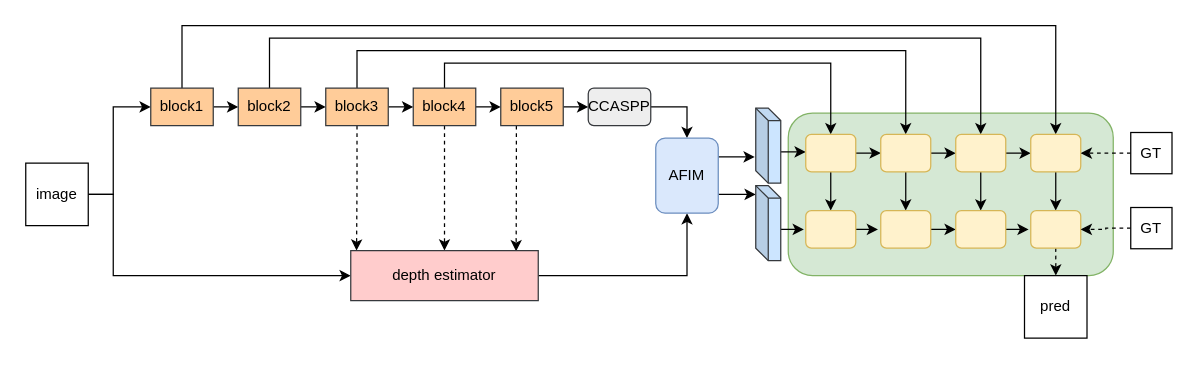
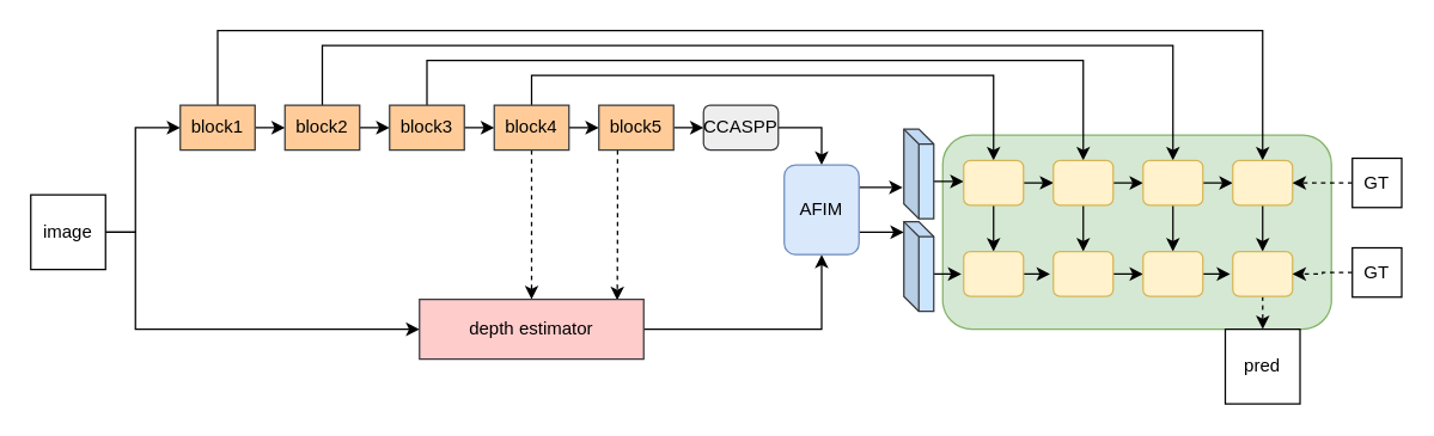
  <mxCell id="0" />
  <mxCell id="1" parent="0" />
  <mxCell id="2" value="" style="rounded=1;whiteSpace=wrap;html=1;fillColor=#d5e8d4;strokeColor=#82b366;" vertex="1" parent="1"><mxGeometry x="630" y="90" width="260" height="130" as="geometry" /></mxCell>
  <mxCell id="3" style="edgeStyle=orthogonalEdgeStyle;rounded=0;orthogonalLoop=1;jettySize=auto;html=1;exitX=1;exitY=0.5;exitDx=0;exitDy=0;entryX=0;entryY=0.5;entryDx=0;entryDy=0;" edge="1" parent="1" source="5" target="25"><mxGeometry relative="1" as="geometry"><Array as="points"><mxPoint x="90" y="155" /><mxPoint x="90" y="220" /></Array></mxGeometry></mxCell>
  <mxCell id="4" style="edgeStyle=orthogonalEdgeStyle;rounded=0;orthogonalLoop=1;jettySize=auto;html=1;exitX=1;exitY=0.5;exitDx=0;exitDy=0;entryX=0;entryY=0.5;entryDx=0;entryDy=0;" edge="1" parent="1" source="5" target="8"><mxGeometry relative="1" as="geometry"><Array as="points"><mxPoint x="90" y="155" /><mxPoint x="90" y="85" /></Array></mxGeometry></mxCell>
  <mxCell id="5" value="image" style="whiteSpace=wrap;html=1;aspect=fixed;" vertex="1" parent="1"><mxGeometry x="20" y="130" width="50" height="50" as="geometry" /></mxCell>
  <mxCell id="6" style="edgeStyle=orthogonalEdgeStyle;rounded=0;orthogonalLoop=1;jettySize=auto;html=1;exitX=1;exitY=0.5;exitDx=0;exitDy=0;entryX=0;entryY=0.5;entryDx=0;entryDy=0;" edge="1" parent="1" source="8" target="11"><mxGeometry relative="1" as="geometry" /></mxCell>
  <mxCell id="7" style="edgeStyle=orthogonalEdgeStyle;rounded=0;orthogonalLoop=1;jettySize=auto;html=1;exitX=0.5;exitY=0;exitDx=0;exitDy=0;entryX=0.5;entryY=0;entryDx=0;entryDy=0;" edge="1" parent="1" source="8" target="43"><mxGeometry relative="1" as="geometry"><Array as="points"><mxPoint x="145" y="20" /><mxPoint x="844" y="20" /></Array></mxGeometry></mxCell>
  <mxCell id="8" value="block1" style="rounded=0;whiteSpace=wrap;html=1;fillColor=#ffcc99;strokeColor=#36393d;" vertex="1" parent="1"><mxGeometry x="120" y="70" width="50" height="30" as="geometry" /></mxCell>
  <mxCell id="9" style="edgeStyle=orthogonalEdgeStyle;rounded=0;orthogonalLoop=1;jettySize=auto;html=1;exitX=1;exitY=0.5;exitDx=0;exitDy=0;entryX=0;entryY=0.5;entryDx=0;entryDy=0;" edge="1" parent="1" source="11" target="19"><mxGeometry relative="1" as="geometry" /></mxCell>
  <mxCell id="10" style="edgeStyle=orthogonalEdgeStyle;rounded=0;orthogonalLoop=1;jettySize=auto;html=1;exitX=0.5;exitY=0;exitDx=0;exitDy=0;entryX=0.5;entryY=0;entryDx=0;entryDy=0;" edge="1" parent="1" source="11" target="41"><mxGeometry relative="1" as="geometry"><Array as="points"><mxPoint x="215" y="30" /><mxPoint x="784" y="30" /></Array></mxGeometry></mxCell>
  <mxCell id="11" value="&lt;font face=&quot;helvetica&quot;&gt;block2&lt;/font&gt;" style="rounded=0;whiteSpace=wrap;html=1;fillColor=#ffcc99;strokeColor=#36393d;" vertex="1" parent="1"><mxGeometry x="190" y="70" width="50" height="30" as="geometry" /></mxCell>
  <mxCell id="12" style="edgeStyle=orthogonalEdgeStyle;rounded=0;orthogonalLoop=1;jettySize=auto;html=1;exitX=1;exitY=0.5;exitDx=0;exitDy=0;entryX=0;entryY=0.5;entryDx=0;entryDy=0;" edge="1" parent="1" source="15" target="23"><mxGeometry relative="1" as="geometry" /></mxCell>
  <mxCell id="13" style="edgeStyle=orthogonalEdgeStyle;rounded=0;orthogonalLoop=1;jettySize=auto;html=1;exitX=0.5;exitY=1;exitDx=0;exitDy=0;entryX=0.5;entryY=0;entryDx=0;entryDy=0;dashed=1;" edge="1" parent="1" source="15" target="25"><mxGeometry relative="1" as="geometry" /></mxCell>
  <mxCell id="14" style="edgeStyle=orthogonalEdgeStyle;rounded=0;orthogonalLoop=1;jettySize=auto;html=1;exitX=0.5;exitY=0;exitDx=0;exitDy=0;entryX=0.5;entryY=0;entryDx=0;entryDy=0;" edge="1" parent="1" source="15" target="35"><mxGeometry relative="1" as="geometry" /></mxCell>
  <mxCell id="15" value="block4" style="rounded=0;whiteSpace=wrap;html=1;fillColor=#ffcc99;strokeColor=#36393d;" vertex="1" parent="1"><mxGeometry x="330" y="70" width="50" height="30" as="geometry" /></mxCell>
  <mxCell id="16" style="edgeStyle=orthogonalEdgeStyle;rounded=0;orthogonalLoop=1;jettySize=auto;html=1;exitX=1;exitY=0.5;exitDx=0;exitDy=0;entryX=0;entryY=0.5;entryDx=0;entryDy=0;" edge="1" parent="1" source="19" target="15"><mxGeometry relative="1" as="geometry" /></mxCell>
- <mxCell id="17" style="edgeStyle=orthogonalEdgeStyle;rounded=0;orthogonalLoop=1;jettySize=auto;html=1;exitX=0.5;exitY=1;exitDx=0;exitDy=0;entryX=0.031;entryY=0;entryDx=0;entryDy=0;entryPerimeter=0;dashed=1;" edge="1" parent="1" source="19" target="25"><mxGeometry relative="1" as="geometry" /></mxCell>
  <mxCell id="18" style="edgeStyle=orthogonalEdgeStyle;rounded=0;orthogonalLoop=1;jettySize=auto;html=1;exitX=0.5;exitY=0;exitDx=0;exitDy=0;entryX=0.5;entryY=0;entryDx=0;entryDy=0;" edge="1" parent="1" source="19" target="38"><mxGeometry relative="1" as="geometry"><Array as="points"><mxPoint x="285" y="40" /><mxPoint x="724" y="40" /></Array></mxGeometry></mxCell>
  <mxCell id="19" value="block3" style="rounded=0;whiteSpace=wrap;html=1;fillColor=#ffcc99;strokeColor=#36393d;" vertex="1" parent="1"><mxGeometry x="260" y="70" width="50" height="30" as="geometry" /></mxCell>
  <mxCell id="20" style="edgeStyle=orthogonalEdgeStyle;rounded=0;orthogonalLoop=1;jettySize=auto;html=1;exitX=0.25;exitY=1;exitDx=0;exitDy=0;entryX=0.882;entryY=0.015;entryDx=0;entryDy=0;entryPerimeter=0;dashed=1;" edge="1" parent="1" source="23" target="25"><mxGeometry relative="1" as="geometry" /></mxCell>
  <mxCell id="21" style="edgeStyle=orthogonalEdgeStyle;rounded=0;orthogonalLoop=1;jettySize=auto;html=1;entryX=0.5;entryY=0;entryDx=0;entryDy=0;exitX=1;exitY=0.5;exitDx=0;exitDy=0;" edge="1" parent="1" source="57" target="28"><mxGeometry relative="1" as="geometry"><mxPoint x="534" y="85" as="sourcePoint" /></mxGeometry></mxCell>
  <mxCell id="22" style="edgeStyle=orthogonalEdgeStyle;rounded=0;orthogonalLoop=1;jettySize=auto;html=1;exitX=1;exitY=0.5;exitDx=0;exitDy=0;entryX=0;entryY=0.5;entryDx=0;entryDy=0;" edge="1" parent="1" source="23" target="57"><mxGeometry relative="1" as="geometry" /></mxCell>
  <mxCell id="23" value="block5" style="rounded=0;whiteSpace=wrap;html=1;fillColor=#ffcc99;strokeColor=#36393d;" vertex="1" parent="1"><mxGeometry x="400" y="70" width="50" height="30" as="geometry" /></mxCell>
  <mxCell id="24" style="edgeStyle=orthogonalEdgeStyle;rounded=0;orthogonalLoop=1;jettySize=auto;html=1;exitX=1;exitY=0.5;exitDx=0;exitDy=0;entryX=0.5;entryY=1;entryDx=0;entryDy=0;" edge="1" parent="1" source="25" target="28"><mxGeometry relative="1" as="geometry" /></mxCell>
  <mxCell id="25" value="depth estimator" style="rounded=0;whiteSpace=wrap;html=1;fillColor=#ffcccc;strokeColor=#36393d;" vertex="1" parent="1"><mxGeometry x="280" y="200" width="150" height="40" as="geometry" /></mxCell>
  <mxCell id="26" style="edgeStyle=orthogonalEdgeStyle;rounded=0;orthogonalLoop=1;jettySize=auto;html=1;exitX=1;exitY=0.25;exitDx=0;exitDy=0;entryX=-0.041;entryY=0.634;entryDx=0;entryDy=0;entryPerimeter=0;" edge="1" parent="1" source="28" target="30"><mxGeometry relative="1" as="geometry" /></mxCell>
  <mxCell id="27" style="edgeStyle=orthogonalEdgeStyle;rounded=0;orthogonalLoop=1;jettySize=auto;html=1;exitX=1;exitY=0.75;exitDx=0;exitDy=0;entryX=0;entryY=0.118;entryDx=0;entryDy=0;entryPerimeter=0;" edge="1" parent="1" source="28" target="32"><mxGeometry relative="1" as="geometry" /></mxCell>
  <mxCell id="28" value="AFIM" style="rounded=1;whiteSpace=wrap;html=1;fillColor=#dae8fc;strokeColor=#6c8ebf;" vertex="1" parent="1"><mxGeometry x="524" y="110" width="50" height="60" as="geometry" /></mxCell>
  <mxCell id="29" style="edgeStyle=orthogonalEdgeStyle;rounded=0;orthogonalLoop=1;jettySize=auto;html=1;exitX=0;exitY=0;exitDx=20;exitDy=35;exitPerimeter=0;" edge="1" parent="1" source="30"><mxGeometry relative="1" as="geometry"><mxPoint x="644" y="121.276" as="targetPoint" /></mxGeometry></mxCell>
  <mxCell id="30" value="" style="shape=cube;whiteSpace=wrap;html=1;boundedLbl=1;backgroundOutline=1;darkOpacity=0.05;darkOpacity2=0.1;size=10;fillColor=#cce5ff;strokeColor=#36393d;" vertex="1" parent="1"><mxGeometry x="604" y="86" width="20" height="60" as="geometry" /></mxCell>
  <mxCell id="31" style="edgeStyle=orthogonalEdgeStyle;rounded=0;orthogonalLoop=1;jettySize=auto;html=1;exitX=0;exitY=0;exitDx=20;exitDy=35;exitPerimeter=0;entryX=-0.037;entryY=0.477;entryDx=0;entryDy=0;entryPerimeter=0;" edge="1" parent="1" source="32" target="45"><mxGeometry relative="1" as="geometry" /></mxCell>
  <mxCell id="32" value="" style="shape=cube;whiteSpace=wrap;html=1;boundedLbl=1;backgroundOutline=1;darkOpacity=0.05;darkOpacity2=0.1;size=10;fillColor=#cce5ff;strokeColor=#36393d;" vertex="1" parent="1"><mxGeometry x="604" y="148" width="20" height="60" as="geometry" /></mxCell>
  <mxCell id="33" style="edgeStyle=orthogonalEdgeStyle;rounded=0;orthogonalLoop=1;jettySize=auto;html=1;exitX=1;exitY=0.5;exitDx=0;exitDy=0;" edge="1" parent="1" source="35"><mxGeometry relative="1" as="geometry"><mxPoint x="704" y="121.966" as="targetPoint" /></mxGeometry></mxCell>
  <mxCell id="34" style="edgeStyle=orthogonalEdgeStyle;rounded=0;orthogonalLoop=1;jettySize=auto;html=1;exitX=0.5;exitY=1;exitDx=0;exitDy=0;entryX=0.5;entryY=0;entryDx=0;entryDy=0;" edge="1" parent="1" source="35" target="45"><mxGeometry relative="1" as="geometry" /></mxCell>
  <mxCell id="35" value="" style="rounded=1;whiteSpace=wrap;html=1;fillColor=#fff2cc;strokeColor=#d6b656;" vertex="1" parent="1"><mxGeometry x="644" y="107" width="40" height="30" as="geometry" /></mxCell>
  <mxCell id="36" style="edgeStyle=orthogonalEdgeStyle;rounded=0;orthogonalLoop=1;jettySize=auto;html=1;exitX=1;exitY=0.5;exitDx=0;exitDy=0;entryX=0;entryY=0.5;entryDx=0;entryDy=0;" edge="1" parent="1" source="38" target="41"><mxGeometry relative="1" as="geometry" /></mxCell>
  <mxCell id="37" style="edgeStyle=orthogonalEdgeStyle;rounded=0;orthogonalLoop=1;jettySize=auto;html=1;exitX=0.5;exitY=1;exitDx=0;exitDy=0;entryX=0.5;entryY=0;entryDx=0;entryDy=0;" edge="1" parent="1" source="38" target="47"><mxGeometry relative="1" as="geometry" /></mxCell>
  <mxCell id="38" value="" style="rounded=1;whiteSpace=wrap;html=1;fillColor=#fff2cc;strokeColor=#d6b656;" vertex="1" parent="1"><mxGeometry x="704" y="107" width="40" height="30" as="geometry" /></mxCell>
  <mxCell id="39" style="edgeStyle=orthogonalEdgeStyle;rounded=0;orthogonalLoop=1;jettySize=auto;html=1;exitX=1;exitY=0.5;exitDx=0;exitDy=0;entryX=0;entryY=0.5;entryDx=0;entryDy=0;" edge="1" parent="1" source="41" target="43"><mxGeometry relative="1" as="geometry" /></mxCell>
  <mxCell id="40" style="edgeStyle=orthogonalEdgeStyle;rounded=0;orthogonalLoop=1;jettySize=auto;html=1;exitX=0.5;exitY=1;exitDx=0;exitDy=0;entryX=0.5;entryY=0;entryDx=0;entryDy=0;" edge="1" parent="1" source="41" target="51"><mxGeometry relative="1" as="geometry" /></mxCell>
  <mxCell id="41" value="" style="rounded=1;whiteSpace=wrap;html=1;fillColor=#fff2cc;strokeColor=#d6b656;" vertex="1" parent="1"><mxGeometry x="764" y="107" width="40" height="30" as="geometry" /></mxCell>
  <mxCell id="42" style="edgeStyle=orthogonalEdgeStyle;rounded=0;orthogonalLoop=1;jettySize=auto;html=1;exitX=0.5;exitY=1;exitDx=0;exitDy=0;entryX=0.5;entryY=0;entryDx=0;entryDy=0;" edge="1" parent="1" source="43" target="49"><mxGeometry relative="1" as="geometry" /></mxCell>
  <mxCell id="43" value="" style="rounded=1;whiteSpace=wrap;html=1;fillColor=#fff2cc;strokeColor=#d6b656;" vertex="1" parent="1"><mxGeometry x="824" y="107" width="40" height="30" as="geometry" /></mxCell>
  <mxCell id="44" style="edgeStyle=orthogonalEdgeStyle;rounded=0;orthogonalLoop=1;jettySize=auto;html=1;exitX=1;exitY=0.5;exitDx=0;exitDy=0;entryX=-0.054;entryY=0.484;entryDx=0;entryDy=0;entryPerimeter=0;" edge="1" parent="1" source="45" target="47"><mxGeometry relative="1" as="geometry" /></mxCell>
  <mxCell id="45" value="" style="rounded=1;whiteSpace=wrap;html=1;fillColor=#fff2cc;strokeColor=#d6b656;" vertex="1" parent="1"><mxGeometry x="644" y="168" width="40" height="30" as="geometry" /></mxCell>
  <mxCell id="46" style="edgeStyle=orthogonalEdgeStyle;rounded=0;orthogonalLoop=1;jettySize=auto;html=1;exitX=1;exitY=0.5;exitDx=0;exitDy=0;entryX=0;entryY=0.5;entryDx=0;entryDy=0;" edge="1" parent="1" source="47" target="51"><mxGeometry relative="1" as="geometry" /></mxCell>
  <mxCell id="47" value="" style="rounded=1;whiteSpace=wrap;html=1;fillColor=#fff2cc;strokeColor=#d6b656;" vertex="1" parent="1"><mxGeometry x="704" y="168" width="40" height="30" as="geometry" /></mxCell>
  <mxCell id="48" style="edgeStyle=orthogonalEdgeStyle;rounded=0;orthogonalLoop=1;jettySize=auto;html=1;exitX=0.5;exitY=1;exitDx=0;exitDy=0;dashed=1;" edge="1" parent="1" source="49"><mxGeometry relative="1" as="geometry"><mxPoint x="844.069" y="220" as="targetPoint" /></mxGeometry></mxCell>
  <mxCell id="49" value="" style="rounded=1;whiteSpace=wrap;html=1;fillColor=#fff2cc;strokeColor=#d6b656;" vertex="1" parent="1"><mxGeometry x="824" y="168" width="40" height="30" as="geometry" /></mxCell>
  <mxCell id="50" style="edgeStyle=orthogonalEdgeStyle;rounded=0;orthogonalLoop=1;jettySize=auto;html=1;exitX=1;exitY=0.5;exitDx=0;exitDy=0;entryX=-0.042;entryY=0.5;entryDx=0;entryDy=0;entryPerimeter=0;" edge="1" parent="1" source="51" target="49"><mxGeometry relative="1" as="geometry" /></mxCell>
  <mxCell id="51" value="" style="rounded=1;whiteSpace=wrap;html=1;fillColor=#fff2cc;strokeColor=#d6b656;" vertex="1" parent="1"><mxGeometry x="764" y="168" width="40" height="30" as="geometry" /></mxCell>
  <mxCell id="52" style="edgeStyle=orthogonalEdgeStyle;rounded=0;orthogonalLoop=1;jettySize=auto;html=1;exitX=0;exitY=0.5;exitDx=0;exitDy=0;entryX=1;entryY=0.5;entryDx=0;entryDy=0;dashed=1;" edge="1" parent="1" source="53" target="43"><mxGeometry relative="1" as="geometry" /></mxCell>
  <mxCell id="53" value="GT" style="whiteSpace=wrap;html=1;aspect=fixed;" vertex="1" parent="1"><mxGeometry x="904" y="105.5" width="33" height="33" as="geometry" /></mxCell>
  <mxCell id="54" style="edgeStyle=orthogonalEdgeStyle;rounded=0;orthogonalLoop=1;jettySize=auto;html=1;exitX=0;exitY=0.5;exitDx=0;exitDy=0;entryX=1;entryY=0.5;entryDx=0;entryDy=0;dashed=1;" edge="1" parent="1" source="55" target="49"><mxGeometry relative="1" as="geometry" /></mxCell>
  <mxCell id="55" value="GT" style="whiteSpace=wrap;html=1;aspect=fixed;" vertex="1" parent="1"><mxGeometry x="904" y="165.5" width="33" height="33" as="geometry" /></mxCell>
  <mxCell id="56" value="pred" style="whiteSpace=wrap;html=1;aspect=fixed;" vertex="1" parent="1"><mxGeometry x="819" y="220" width="50" height="50" as="geometry" /></mxCell>
  <mxCell id="57" value="CCASPP" style="rounded=1;whiteSpace=wrap;html=1;fillColor=#eeeeee;strokeColor=#36393d;" vertex="1" parent="1"><mxGeometry x="470" y="70" width="50" height="30" as="geometry" /></mxCell>
